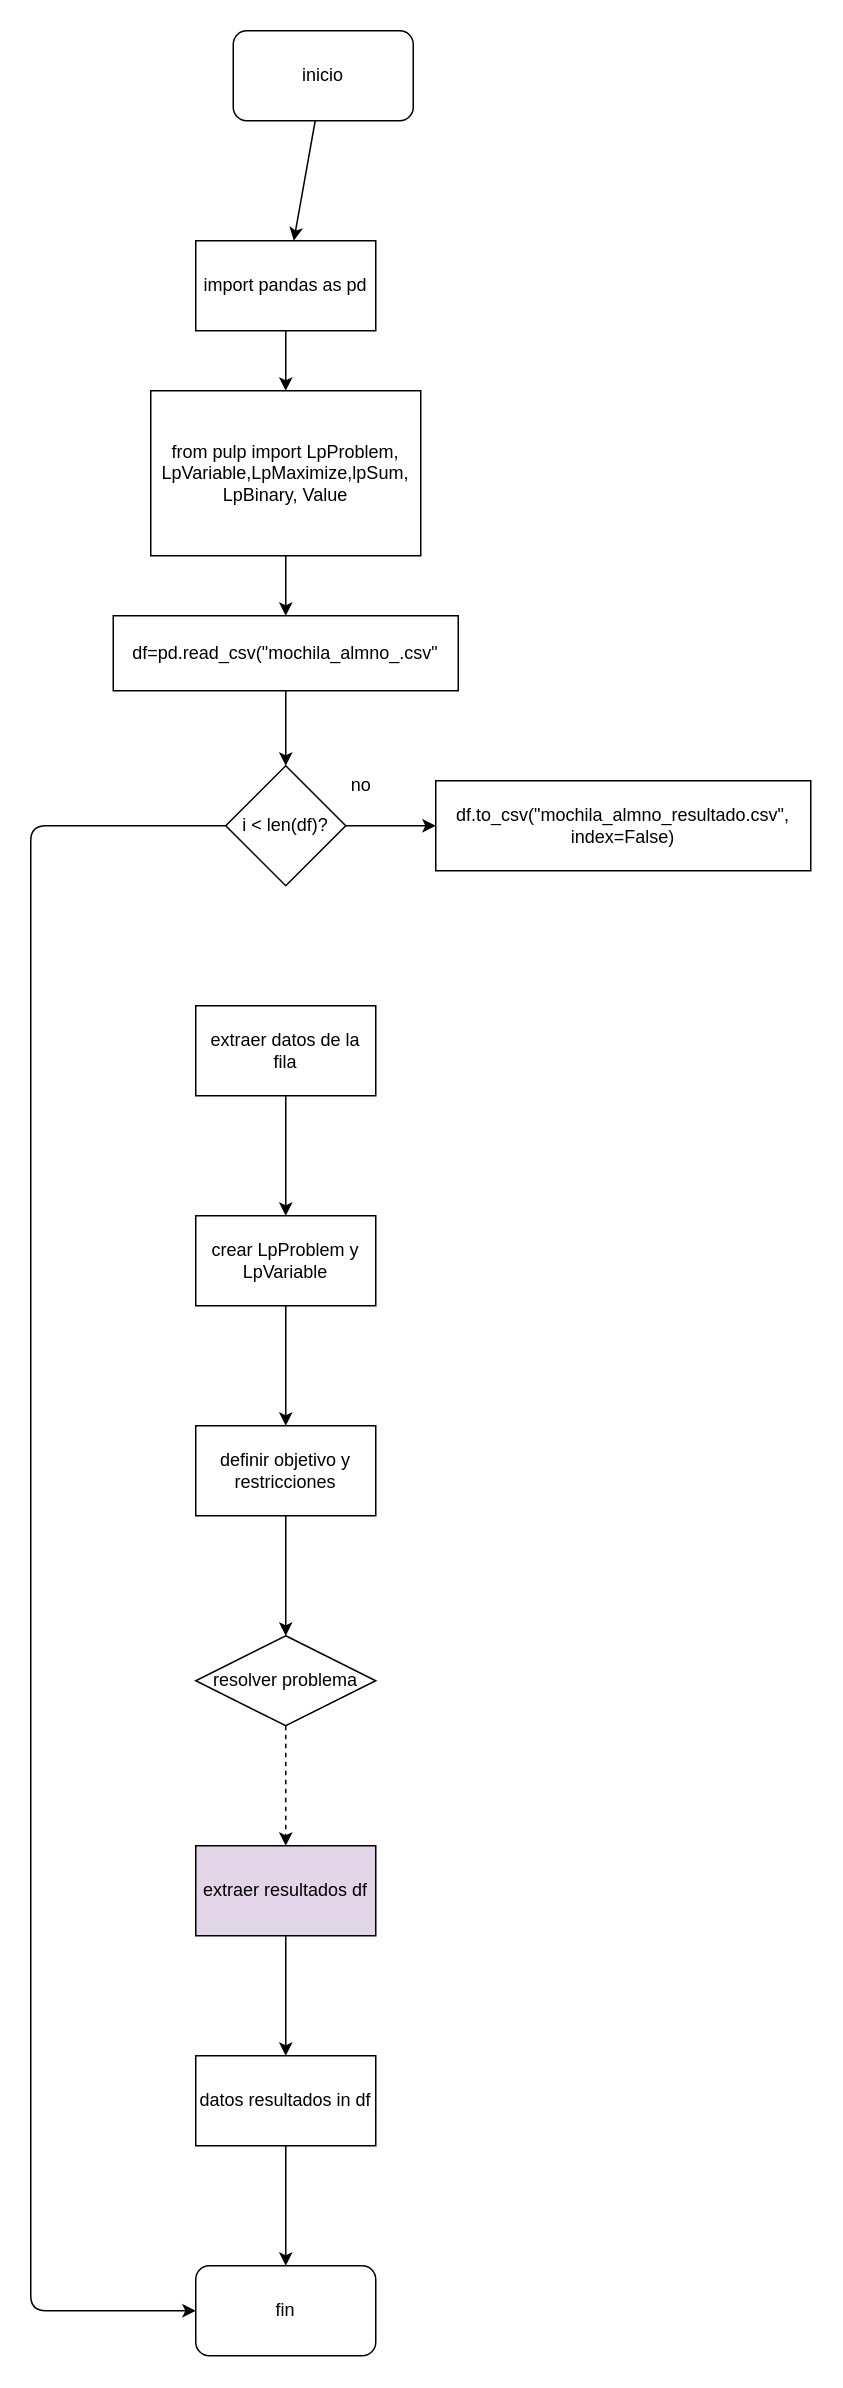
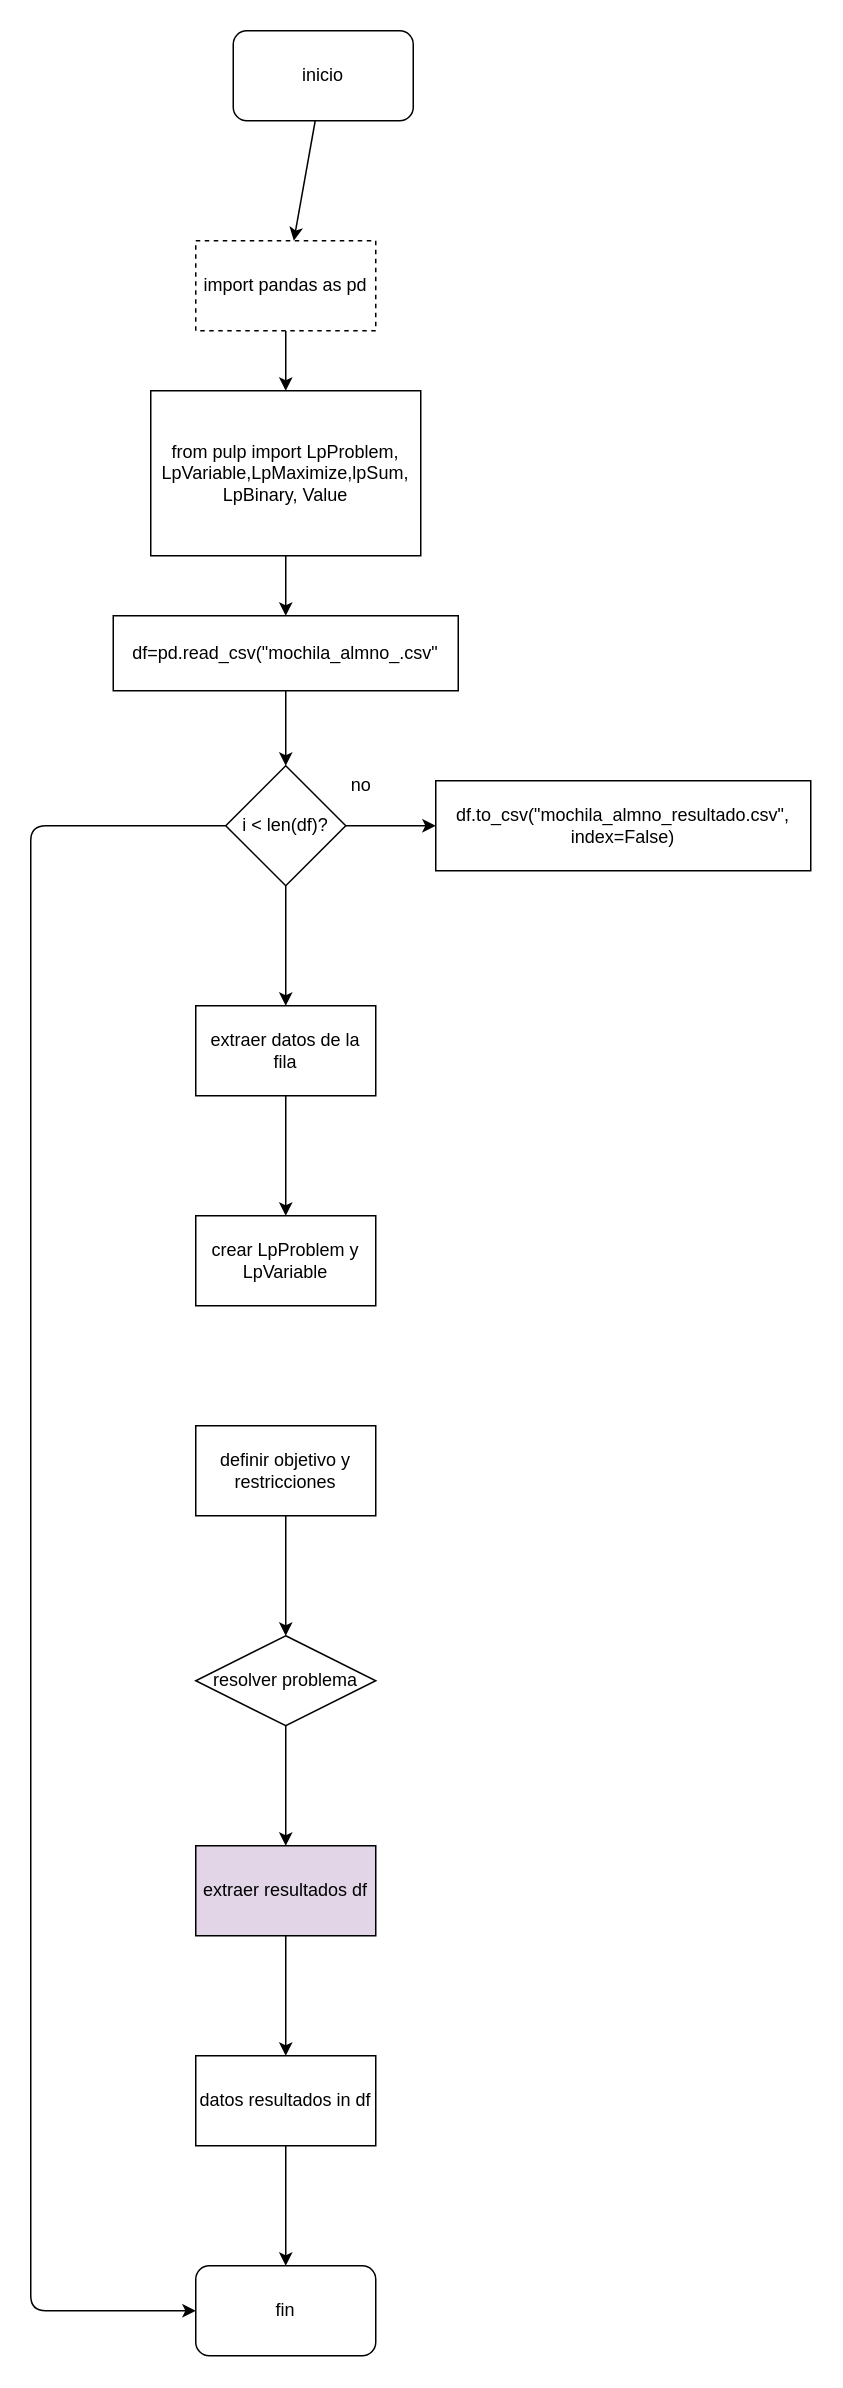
  <mxCell id="0" />
  <mxCell id="1" parent="0" />
  <mxCell id="2" value="" style="edgeStyle=none;html=1;" edge="1" parent="1" source="3" target="5"><mxGeometry relative="1" as="geometry" /></mxCell>
  <mxCell id="3" value="inicio" style="rounded=1;whiteSpace=wrap;html=1;" vertex="1" parent="1"><mxGeometry x="155" y="20" width="120" height="60" as="geometry" /></mxCell>
  <mxCell id="4" value="" style="edgeStyle=none;html=1;" edge="1" parent="1" source="5" target="7"><mxGeometry relative="1" as="geometry" /></mxCell>
- <mxCell id="5" value="import pandas as pd" style="rounded=0;whiteSpace=wrap;html=1;" vertex="1" parent="1"><mxGeometry x="130" y="160" width="120" height="60" as="geometry" /></mxCell>
+ <mxCell id="5" value="import pandas as pd" style="rounded=0;whiteSpace=wrap;html=1;dashed=1;" vertex="1" parent="1"><mxGeometry x="130" y="160" width="120" height="60" as="geometry" /></mxCell>
  <mxCell id="6" value="" style="edgeStyle=none;html=1;" edge="1" parent="1" source="7" target="9"><mxGeometry relative="1" as="geometry" /></mxCell>
  <mxCell id="7" value="from pulp import LpProblem, LpVariable,LpMaximize,lpSum, LpBinary, Value" style="rounded=0;whiteSpace=wrap;html=1;" vertex="1" parent="1"><mxGeometry x="100" y="260" width="180" height="110" as="geometry" /></mxCell>
  <mxCell id="8" value="" style="edgeStyle=none;html=1;" edge="1" parent="1" source="9" target="13"><mxGeometry relative="1" as="geometry" /></mxCell>
  <mxCell id="9" value="df=pd.read_csv(&quot;mochila_almno_.csv&quot;" style="rounded=0;whiteSpace=wrap;html=1;" vertex="1" parent="1"><mxGeometry x="75" y="410" width="230" height="50" as="geometry" /></mxCell>
  <mxCell id="10" value="" style="edgeStyle=none;html=1;" edge="1" parent="1" source="13" target="14"><mxGeometry relative="1" as="geometry" /></mxCell>
+ <mxCell id="11" value="" style="edgeStyle=none;html=1;" edge="1" parent="1" source="13" target="17"><mxGeometry relative="1" as="geometry" /></mxCell>
  <mxCell id="12" style="edgeStyle=none;html=1;entryX=0;entryY=0.5;entryDx=0;entryDy=0;" edge="1" parent="1" source="13" target="28"><mxGeometry relative="1" as="geometry"><mxPoint x="20" y="1531.6" as="targetPoint" /><Array as="points"><mxPoint x="20" y="550" /><mxPoint x="20" y="1540" /></Array></mxGeometry></mxCell>
  <mxCell id="13" value="i &amp;lt; len(df)?" style="rhombus;whiteSpace=wrap;html=1;" vertex="1" parent="1"><mxGeometry x="150" y="510" width="80" height="80" as="geometry" /></mxCell>
  <mxCell id="14" value="df.to_csv(&quot;mochila_almno_resultado.csv&quot;, index=False)" style="whiteSpace=wrap;html=1;" vertex="1" parent="1"><mxGeometry x="290" y="520" width="250" height="60" as="geometry" /></mxCell>
  <mxCell id="15" value="no" style="text;html=1;align=center;verticalAlign=middle;resizable=0;points=[];autosize=1;strokeColor=none;fillColor=none;" vertex="1" parent="1"><mxGeometry x="220" y="508" width="40" height="30" as="geometry" /></mxCell>
  <mxCell id="16" value="" style="edgeStyle=none;html=1;" edge="1" parent="1" source="17" target="19"><mxGeometry relative="1" as="geometry" /></mxCell>
  <mxCell id="17" value="extraer datos de la fila" style="whiteSpace=wrap;html=1;" vertex="1" parent="1"><mxGeometry x="130" y="670" width="120" height="60" as="geometry" /></mxCell>
- <mxCell id="18" value="" style="edgeStyle=none;html=1;" edge="1" parent="1" source="19" target="21"><mxGeometry relative="1" as="geometry" /></mxCell>
  <mxCell id="19" value="crear LpProblem y LpVariable" style="whiteSpace=wrap;html=1;" vertex="1" parent="1"><mxGeometry x="130" y="810" width="120" height="60" as="geometry" /></mxCell>
  <mxCell id="20" value="" style="edgeStyle=none;html=1;" edge="1" parent="1" source="21" target="23"><mxGeometry relative="1" as="geometry" /></mxCell>
  <mxCell id="21" value="definir objetivo y restricciones" style="whiteSpace=wrap;html=1;" vertex="1" parent="1"><mxGeometry x="130" y="950" width="120" height="60" as="geometry" /></mxCell>
- <mxCell id="22" value="" style="edgeStyle=none;html=1;dashed=1;" edge="1" parent="1" source="23" target="25"><mxGeometry relative="1" as="geometry" /></mxCell>
+ <mxCell id="22" value="" style="edgeStyle=none;html=1;" edge="1" parent="1" source="23" target="25"><mxGeometry relative="1" as="geometry" /></mxCell>
  <mxCell id="23" value="resolver problema" style="rhombus;whiteSpace=wrap;html=1;" vertex="1" parent="1"><mxGeometry x="130" y="1090" width="120" height="60" as="geometry" /></mxCell>
  <mxCell id="24" value="" style="edgeStyle=none;html=1;" edge="1" parent="1" source="25" target="27"><mxGeometry relative="1" as="geometry" /></mxCell>
  <mxCell id="25" value="extraer resultados df" style="whiteSpace=wrap;html=1;fillColor=#e1d5e7;" vertex="1" parent="1"><mxGeometry x="130" y="1230" width="120" height="60" as="geometry" /></mxCell>
  <mxCell id="26" value="" style="edgeStyle=none;html=1;" edge="1" parent="1" source="27" target="28"><mxGeometry relative="1" as="geometry" /></mxCell>
  <mxCell id="27" value="datos resultados in df" style="whiteSpace=wrap;html=1;" vertex="1" parent="1"><mxGeometry x="130" y="1370" width="120" height="60" as="geometry" /></mxCell>
  <mxCell id="28" value="fin" style="rounded=1;whiteSpace=wrap;html=1;" vertex="1" parent="1"><mxGeometry x="130" y="1510" width="120" height="60" as="geometry" /></mxCell>
